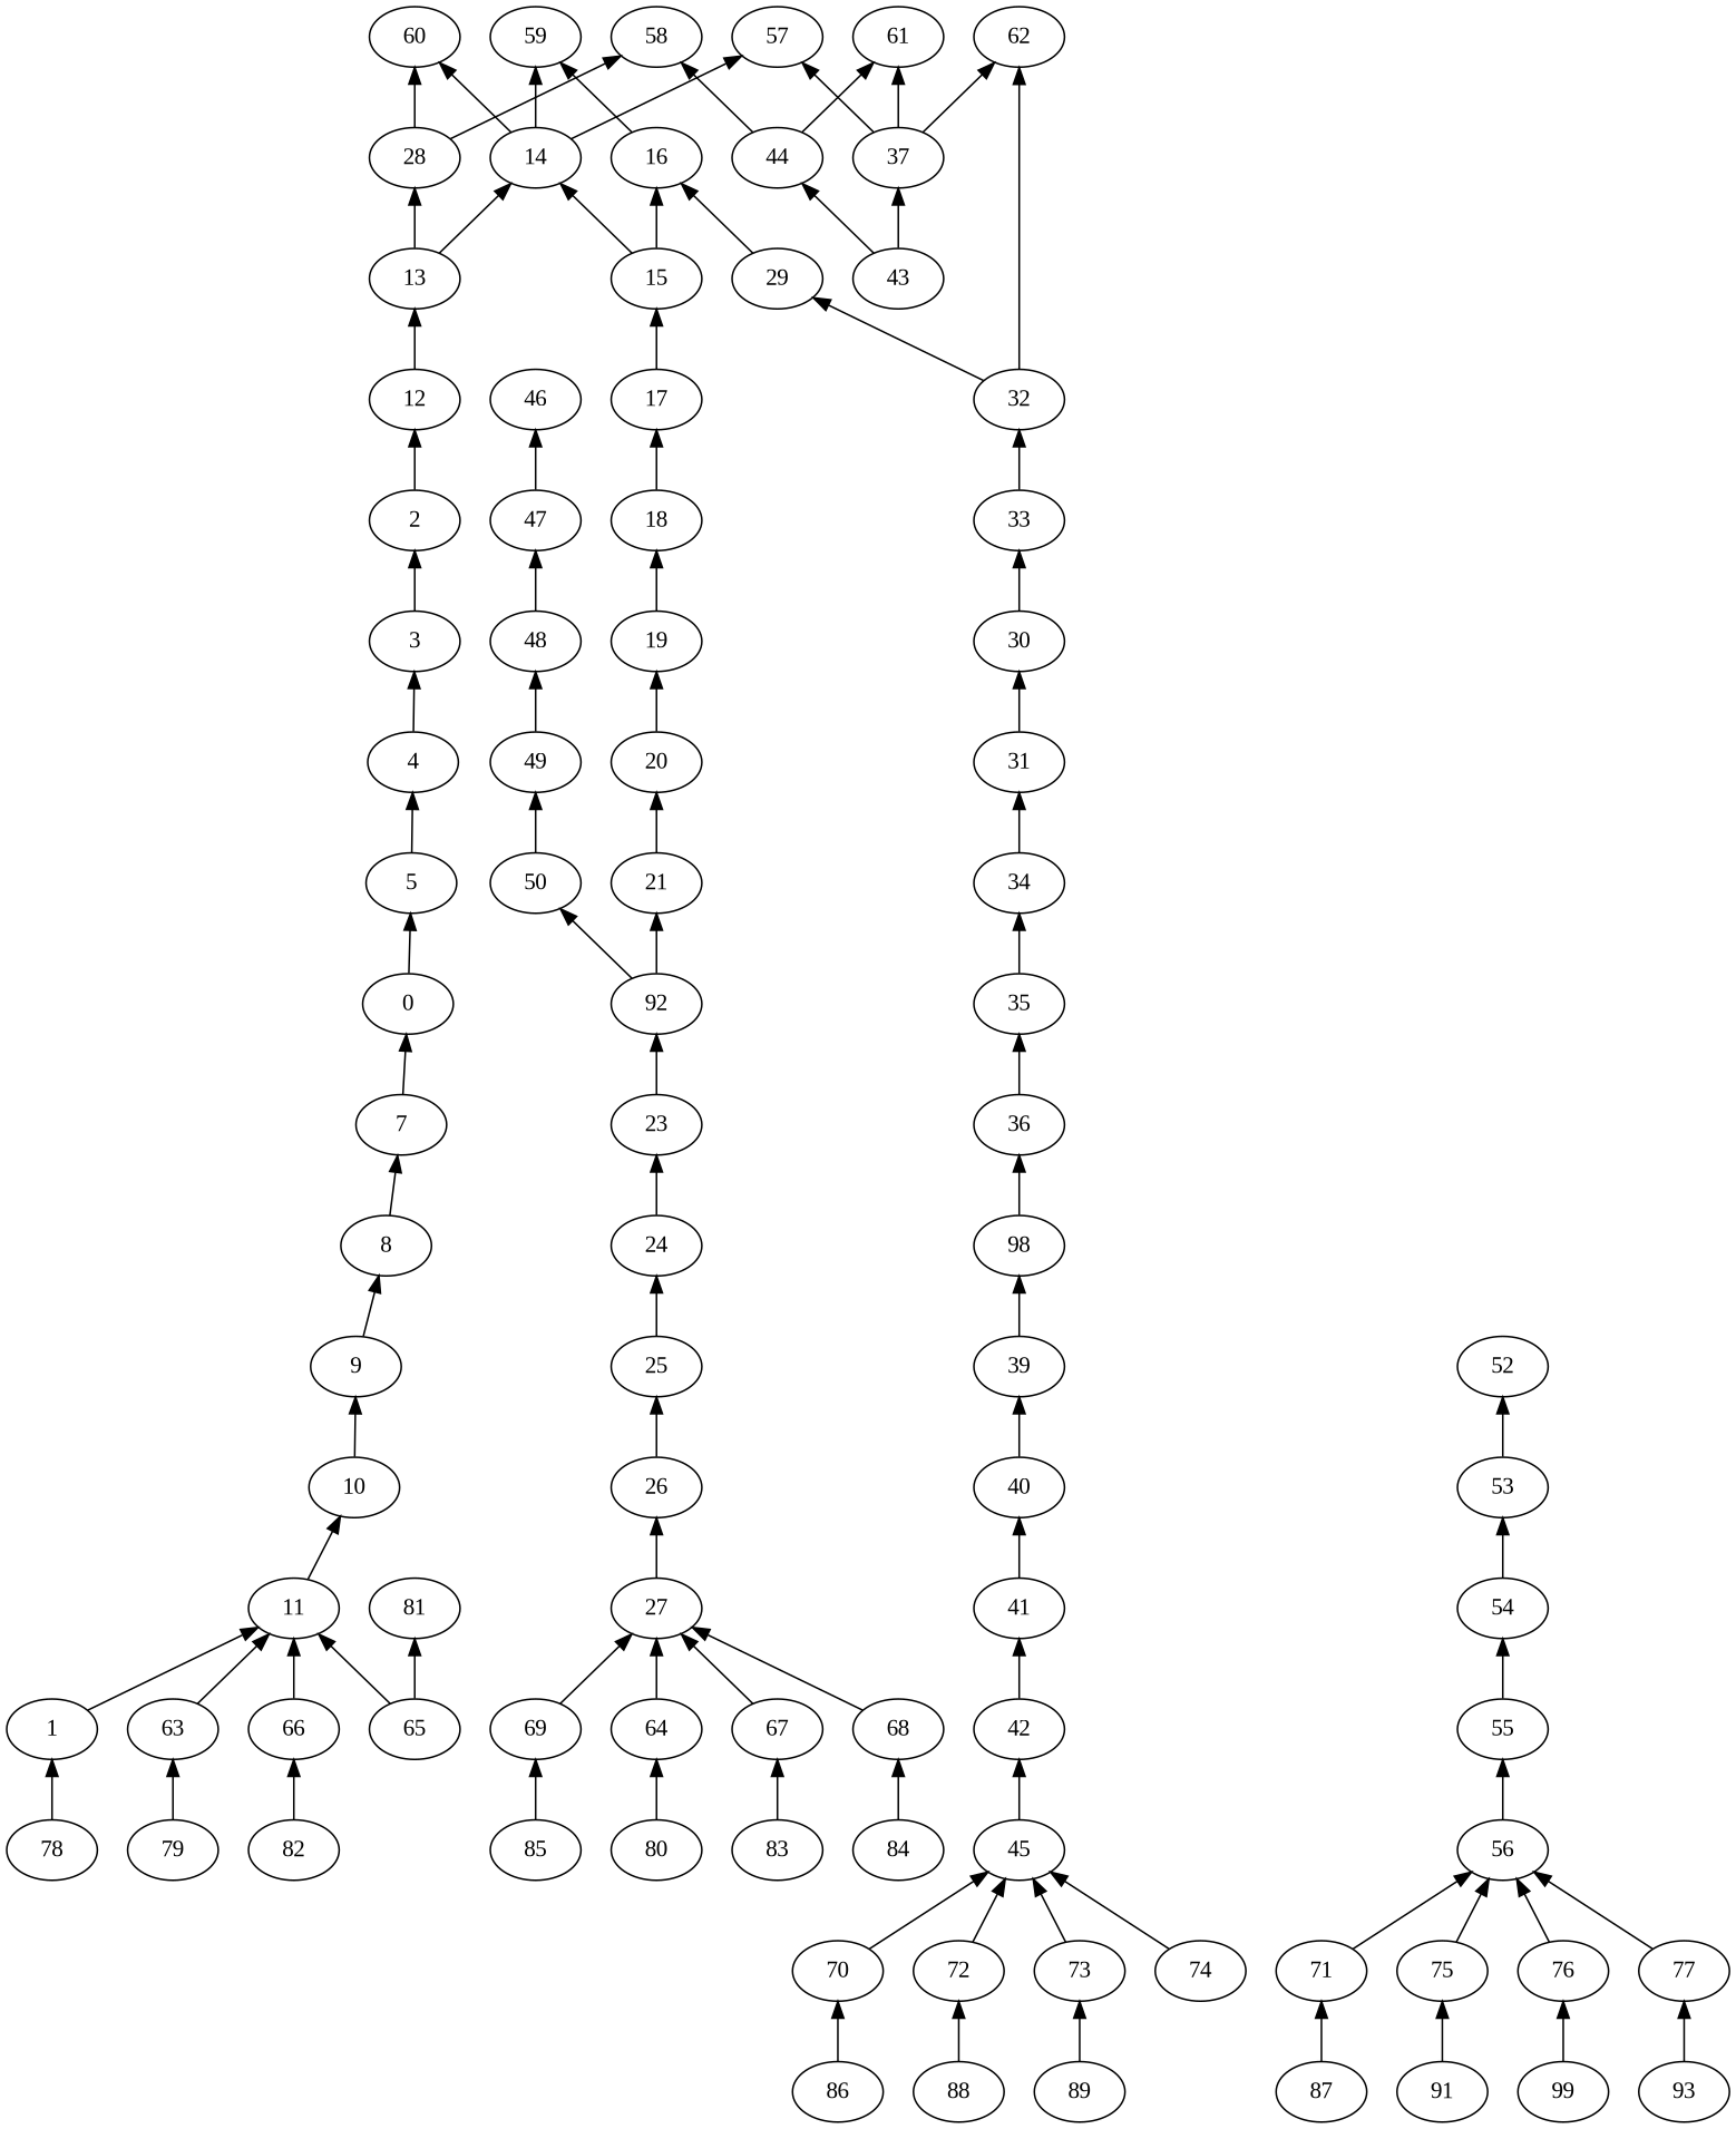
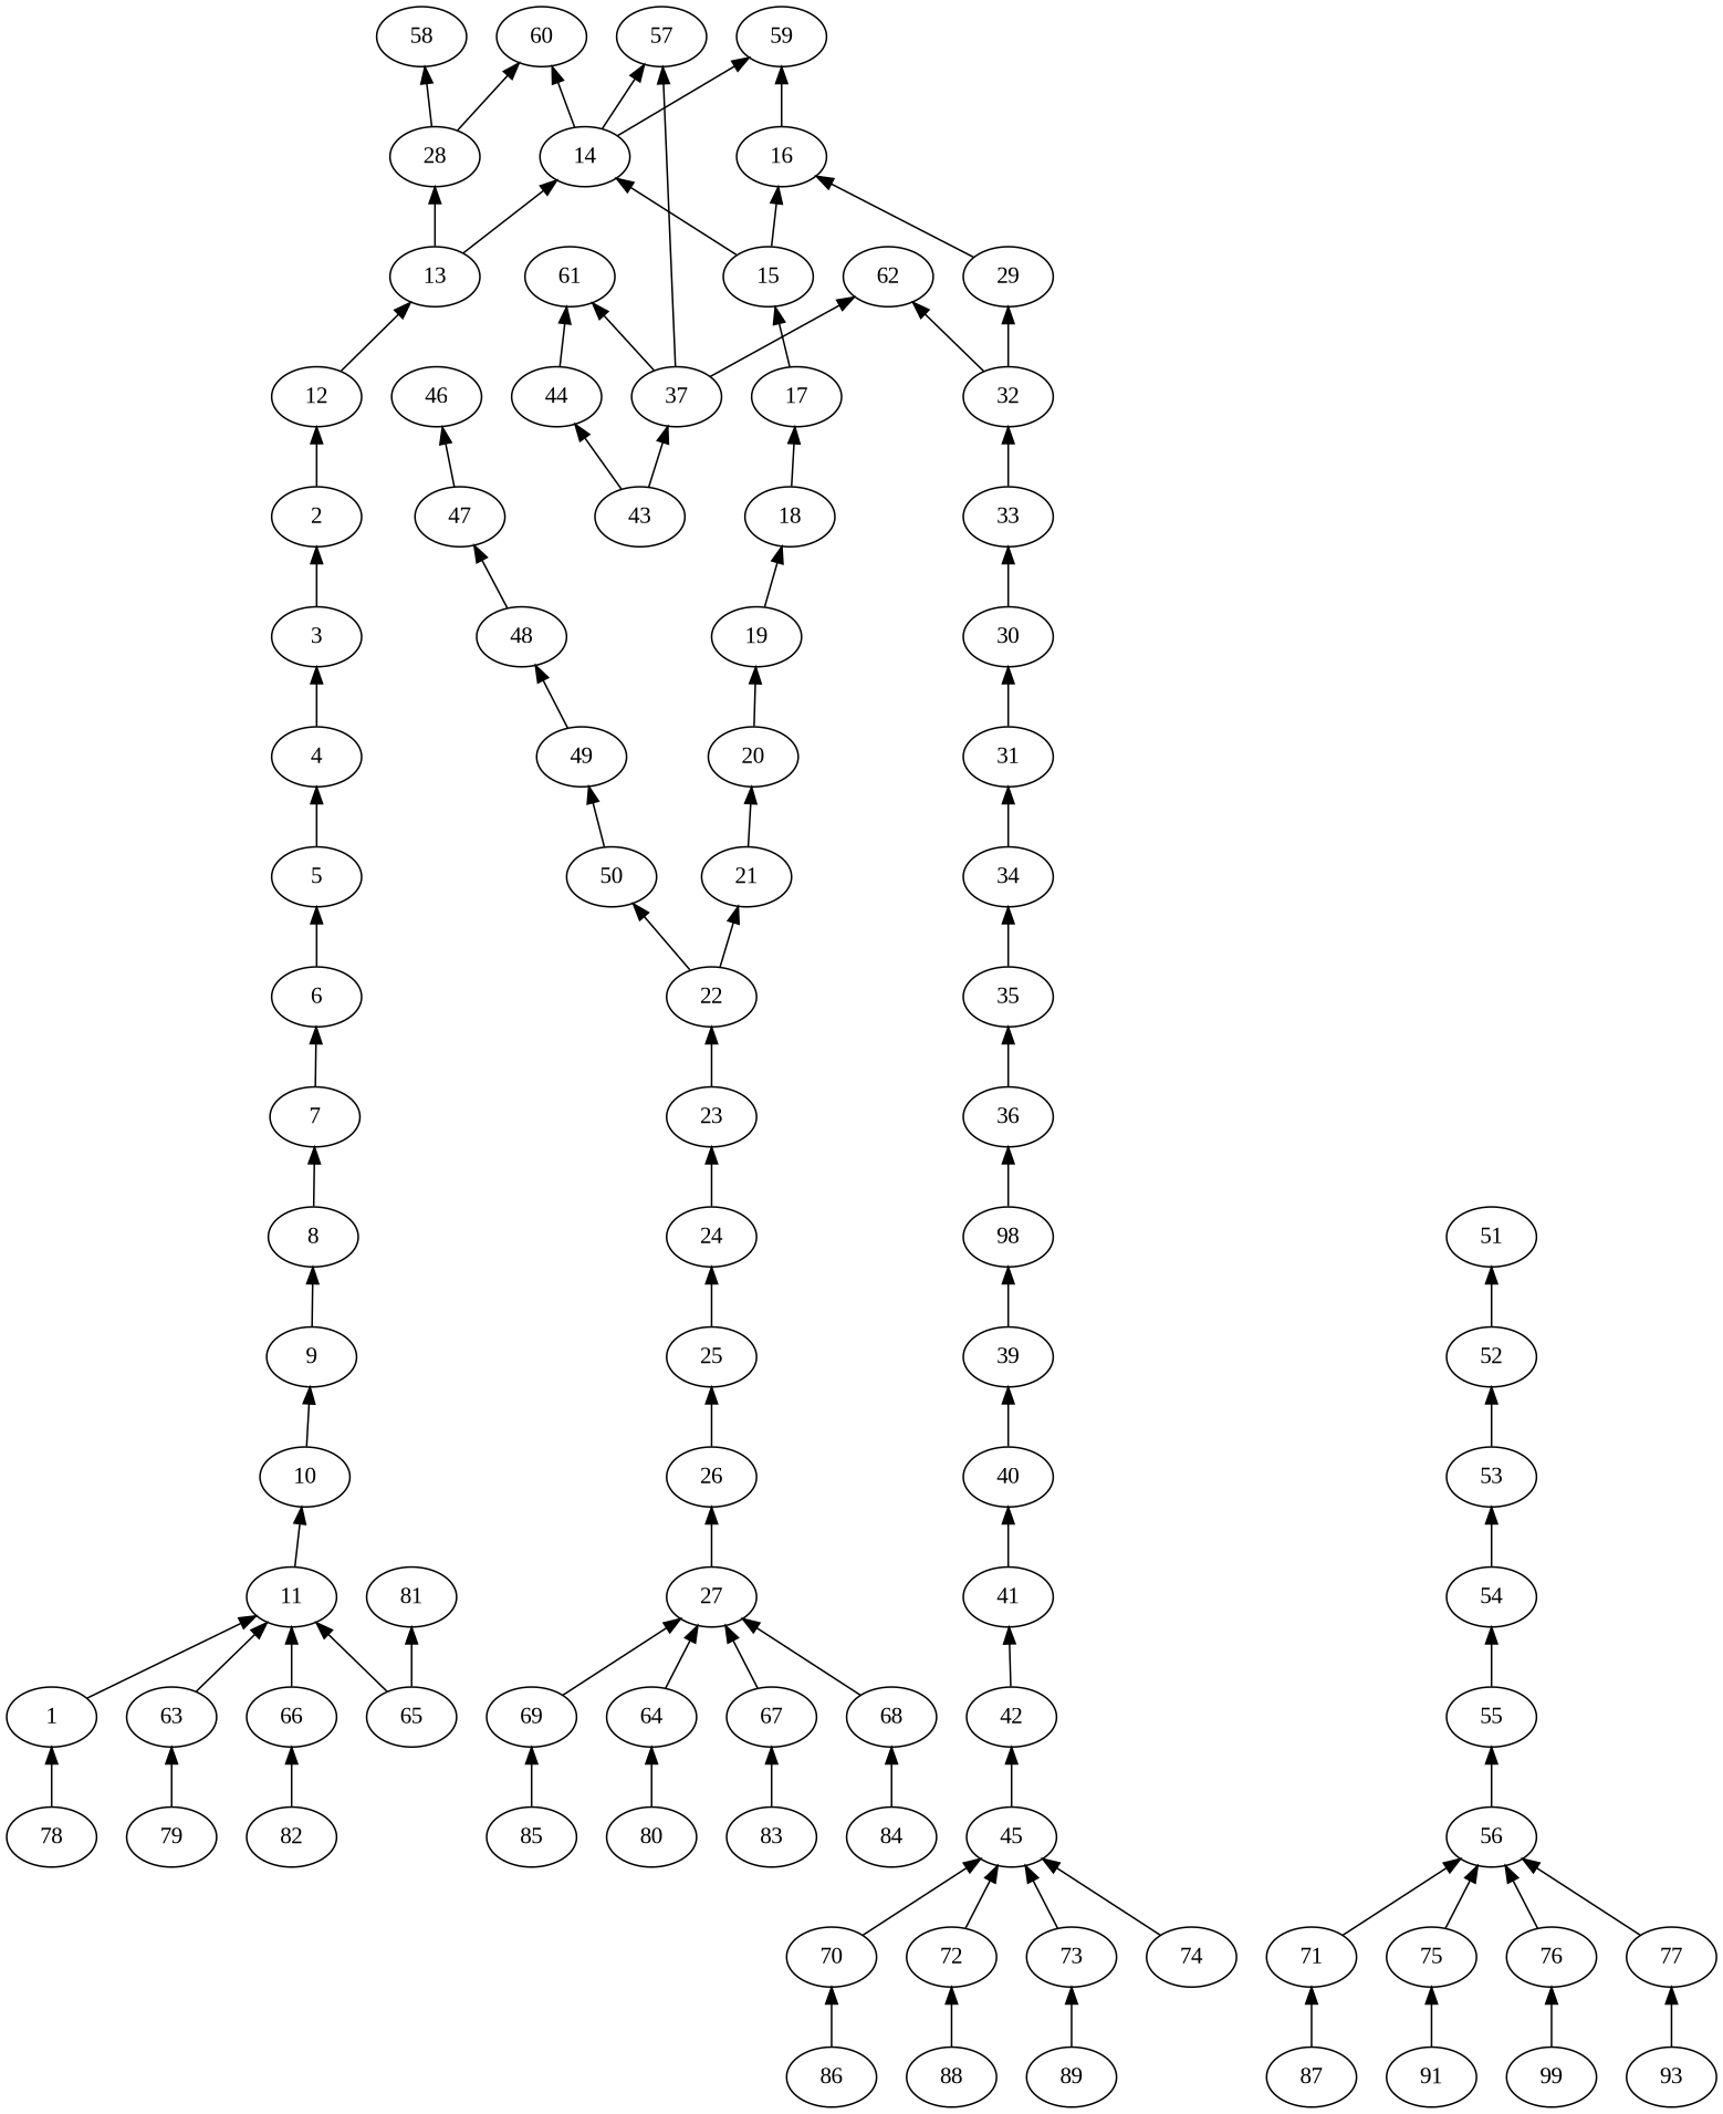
  strict digraph {
    fontname="Liberation Serif"
    rankdir=BT
    node [fontname="Liberation Serif"]
    edge [fontname="Liberation Serif"]
    1
    11
    10
    2
    12
    13
    3
    4
    5
-   6 [label=0]
+   6
    7
    8
    9
    14
    28
    57
    59
    60
    58
    15
    16
    29
    17
    18
    19
    20
    21
-   22 [label=92]
+   22
    50
    23
    24
    25
    26
    27
    30
    33
    32
    31
    62
    37
    61
    34
    35
    36
    n45 [label=98]
    39
    40
    41
    42
    43
    44
    45
    47
    46
    48
    49
    52
+   51
    53
    54
    55
    56
    63
    64
    65
    81
    66
    67
    68
    69
    70
    71
    72
    73
    74
    75
    76
    77
    78
    79
    80
    82
    83
    84
    85
    86
    87
    88
    89
    91
    n91 [label=99]
    93
    1 -> 11
    11 -> 10
    10 -> 9
    2 -> 12
    12 -> 13
    13 -> 14
    13 -> 28
    3 -> 2
    4 -> 3
    5 -> 4
    6 -> 5
    7 -> 6
    8 -> 7
    9 -> 8
    14 -> 57
    14 -> 59
    14 -> 60
    28 -> 60
    28 -> 58
    15 -> 14
    15 -> 16
    16 -> 59
    29 -> 16
    17 -> 15
    18 -> 17
    19 -> 18
    20 -> 19
    21 -> 20
    22 -> 21
    22 -> 50
    50 -> 49
    23 -> 22
    24 -> 23
    25 -> 24
    26 -> 25
    27 -> 26
    30 -> 33
    33 -> 32
    32 -> 29
    32 -> 62
    31 -> 30
    37 -> 57
    37 -> 62
    37 -> 61
    34 -> 31
    35 -> 34
    36 -> 35
    n45 -> 36
    39 -> n45
    40 -> 39
    41 -> 40
    42 -> 41
    43 -> 37
    43 -> 44
-   44 -> 58
    44 -> 61
    45 -> 42
    47 -> 46
    48 -> 47
    49 -> 48
+   52 -> 51
    53 -> 52
    54 -> 53
    55 -> 54
    56 -> 55
    63 -> 11
    64 -> 27
    65 -> 11
    65 -> 81
    66 -> 11
    67 -> 27
    68 -> 27
    69 -> 27
    70 -> 45
    71 -> 56
    72 -> 45
    73 -> 45
    74 -> 45
    75 -> 56
    76 -> 56
    77 -> 56
    78 -> 1
    79 -> 63
    80 -> 64
    82 -> 66
    83 -> 67
    84 -> 68
    85 -> 69
    86 -> 70
    87 -> 71
    88 -> 72
    89 -> 73
    91 -> 75
    n91 -> 76
    93 -> 77
  }
